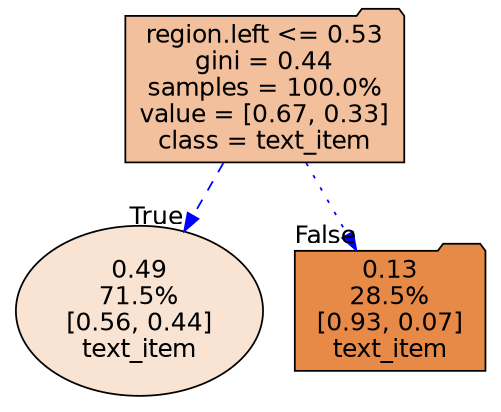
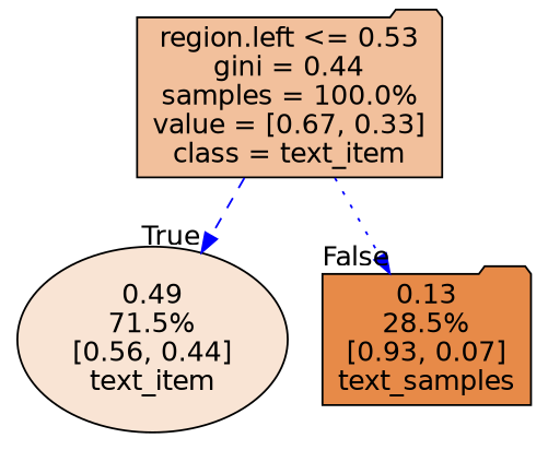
  digraph {
    node [color=black fontname=helvetica shape=folder style="filled, rounded"]
    edge [fontname=helvetica labeldistance=2.5 color=blue]
    n1 [fillcolor="#f2c09c" label="region.left <= 0.53\ngini = 0.44\nsamples = 100.0%\nvalue = [0.67, 0.33]\nclass = text_item"]
    n2 [fillcolor="#f9e4d4" label="0.49\n71.5%\n[0.56, 0.44]\ntext_item" shape=ellipse]
-   n3 [fillcolor="#e78a48" label="0.13\n28.5%\n[0.93, 0.07]\ntext_item"]
+   n3 [fillcolor="#e78a48" label="0.13\n28.5%\n[0.93, 0.07]\ntext_samples"]
    n1 -> n2 [headlabel=True labelangle=45 style=dashed]
    n1 -> n3 [headlabel=False labelangle=-45 style=dotted]
  }
